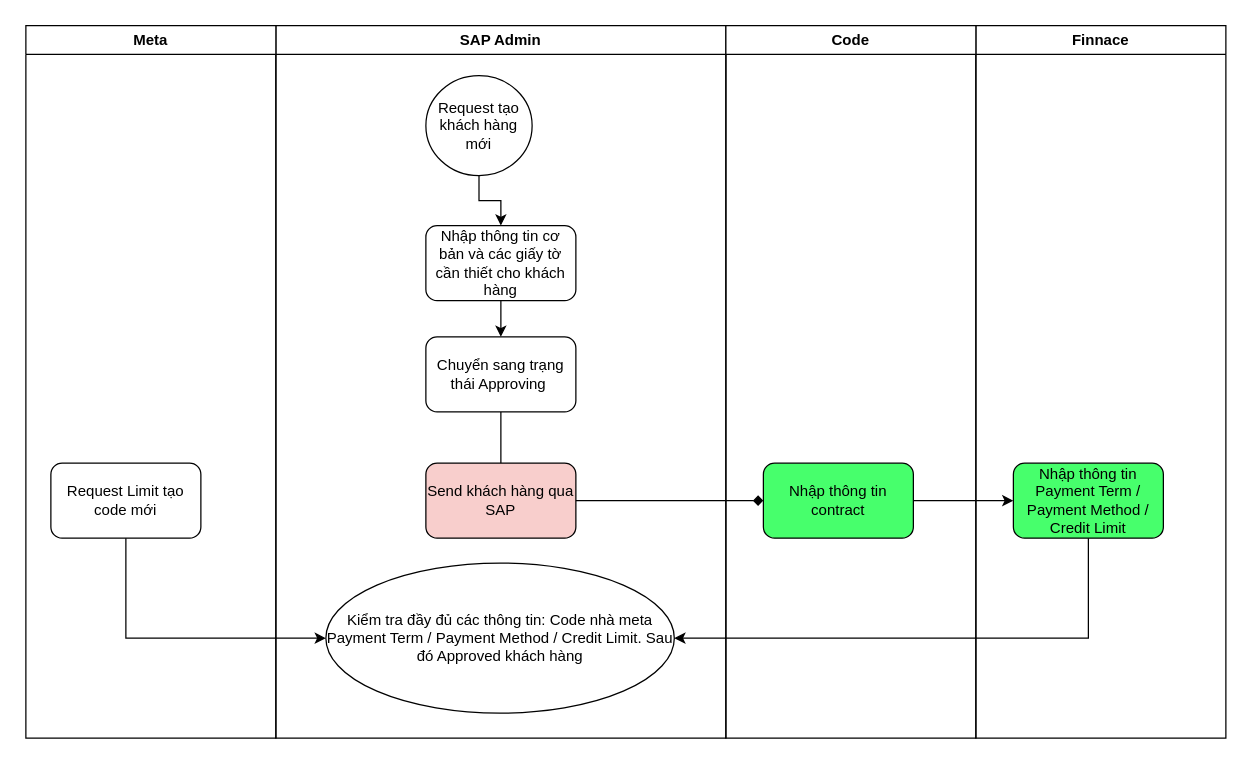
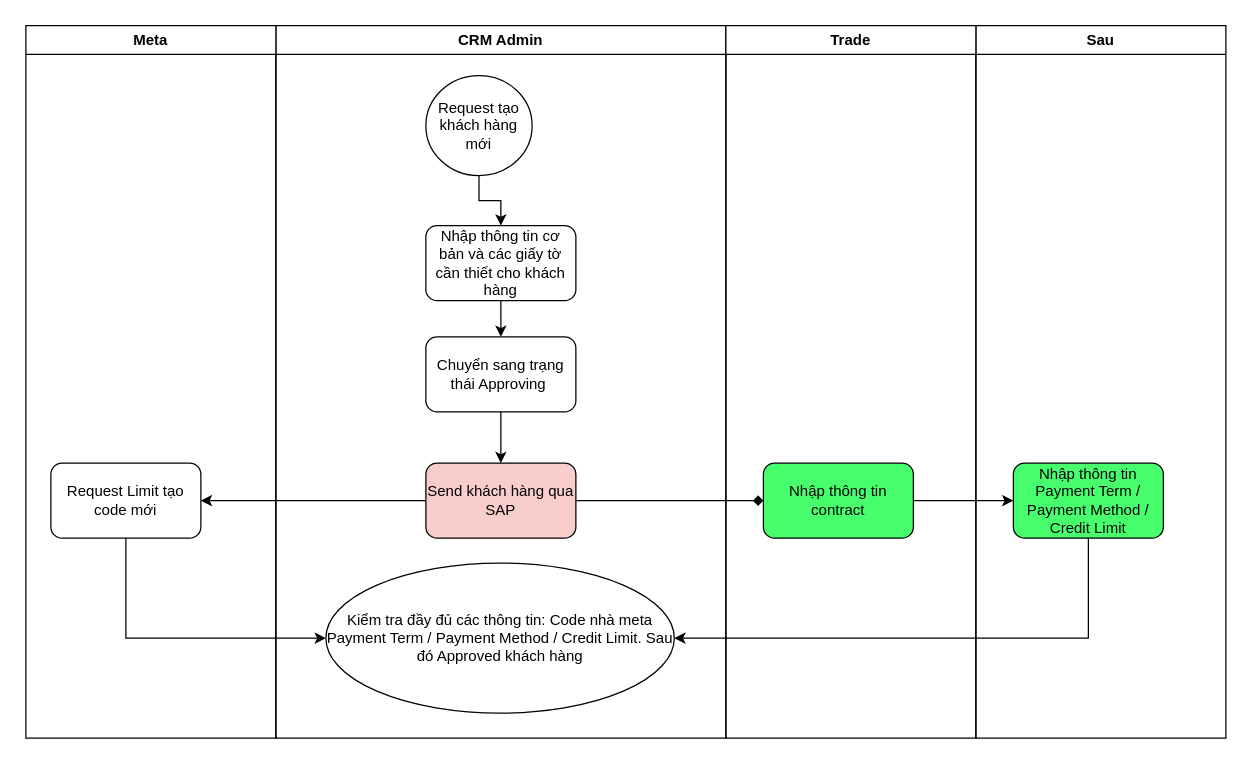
  <mxCell id="0" />
  <mxCell id="1" parent="0" />
- <mxCell id="2" value="SAP Admin" style="swimlane;whiteSpace=wrap;html=1;" vertex="1" parent="1"><mxGeometry x="220" y="20" width="360" height="570" as="geometry" /></mxCell>
+ <mxCell id="2" value="CRM Admin" style="swimlane;whiteSpace=wrap;html=1;" vertex="1" parent="1"><mxGeometry x="220" y="20" width="360" height="570" as="geometry" /></mxCell>
  <mxCell id="3" style="edgeStyle=orthogonalEdgeStyle;rounded=0;orthogonalLoop=1;jettySize=auto;html=1;exitX=0.5;exitY=1;exitDx=0;exitDy=0;" edge="1" parent="2" source="4" target="8"><mxGeometry relative="1" as="geometry" /></mxCell>
  <mxCell id="4" value="Request tạo khách hàng mới" style="ellipse;whiteSpace=wrap;html=1;" vertex="1" parent="2"><mxGeometry x="120" y="40" width="85" height="80" as="geometry" /></mxCell>
- <mxCell id="5" style="edgeStyle=orthogonalEdgeStyle;rounded=0;orthogonalLoop=1;jettySize=auto;html=1;exitX=0.5;exitY=1;exitDx=0;exitDy=0;entryX=0.5;entryY=0;entryDx=0;entryDy=0;endArrow=none;" edge="1" parent="2" source="6" target="9"><mxGeometry relative="1" as="geometry" /></mxCell>
+ <mxCell id="5" style="edgeStyle=orthogonalEdgeStyle;rounded=0;orthogonalLoop=1;jettySize=auto;html=1;exitX=0.5;exitY=1;exitDx=0;exitDy=0;entryX=0.5;entryY=0;entryDx=0;entryDy=0;" edge="1" parent="2" source="6" target="9"><mxGeometry relative="1" as="geometry" /></mxCell>
  <mxCell id="6" value="Chuyển sang trạng thái Approving&amp;nbsp;" style="whiteSpace=wrap;html=1;rounded=1;" vertex="1" parent="2"><mxGeometry x="120" y="249" width="120" height="60" as="geometry" /></mxCell>
  <mxCell id="7" style="edgeStyle=orthogonalEdgeStyle;rounded=0;orthogonalLoop=1;jettySize=auto;html=1;exitX=0.5;exitY=1;exitDx=0;exitDy=0;entryX=0.5;entryY=0;entryDx=0;entryDy=0;" edge="1" parent="2" source="8" target="6"><mxGeometry relative="1" as="geometry" /></mxCell>
  <mxCell id="8" value="Nhập thông tin cơ bản và các giấy tờ cần thiết cho khách hàng" style="whiteSpace=wrap;html=1;rounded=1;" vertex="1" parent="2"><mxGeometry x="120" y="160" width="120" height="60" as="geometry" /></mxCell>
  <mxCell id="9" value="Send khách hàng qua SAP" style="whiteSpace=wrap;html=1;rounded=1;fillColor=#f8cecc;" vertex="1" parent="2"><mxGeometry x="120" y="350" width="120" height="60" as="geometry" /></mxCell>
  <mxCell id="10" value="Kiểm tra đầy đủ các thông tin: Code nhà meta Payment Term / Payment Method / Credit Limit. Sau đó Approved khách hàng" style="ellipse;whiteSpace=wrap;html=1;rounded=1;" vertex="1" parent="2"><mxGeometry x="40" y="430" width="278.75" height="120" as="geometry" /></mxCell>
- <mxCell id="11" value="Finnace" style="swimlane;whiteSpace=wrap;html=1;startSize=23;" vertex="1" parent="1"><mxGeometry x="780" y="20" width="200" height="570" as="geometry" /></mxCell>
+ <mxCell id="11" value="Sau" style="swimlane;whiteSpace=wrap;html=1;startSize=23;" vertex="1" parent="1"><mxGeometry x="780" y="20" width="200" height="570" as="geometry" /></mxCell>
  <mxCell id="12" value="Nhập thông tin Payment Term / Payment Method / Credit Limit" style="whiteSpace=wrap;html=1;rounded=1;fillColor=#47FF6C;" vertex="1" parent="11"><mxGeometry x="30" y="350" width="120" height="60" as="geometry" /></mxCell>
  <mxCell id="13" value="Meta" style="swimlane;whiteSpace=wrap;html=1;" vertex="1" parent="1"><mxGeometry x="20" y="20" width="200" height="570" as="geometry" /></mxCell>
  <mxCell id="14" value="Request Limit tạo code mới" style="whiteSpace=wrap;html=1;rounded=1;" vertex="1" parent="13"><mxGeometry x="20" y="350" width="120" height="60" as="geometry" /></mxCell>
  <mxCell id="15" style="edgeStyle=orthogonalEdgeStyle;rounded=0;orthogonalLoop=1;jettySize=auto;html=1;exitX=0.5;exitY=1;exitDx=0;exitDy=0;entryX=0;entryY=0.5;entryDx=0;entryDy=0;" edge="1" parent="1" source="14" target="10"><mxGeometry relative="1" as="geometry" /></mxCell>
  <mxCell id="16" style="edgeStyle=orthogonalEdgeStyle;rounded=0;orthogonalLoop=1;jettySize=auto;html=1;exitX=0.5;exitY=1;exitDx=0;exitDy=0;entryX=1;entryY=0.5;entryDx=0;entryDy=0;" edge="1" parent="1" source="12" target="10"><mxGeometry relative="1" as="geometry" /></mxCell>
- <mxCell id="17" value="Code" style="swimlane;whiteSpace=wrap;html=1;" vertex="1" parent="1"><mxGeometry x="580" y="20" width="200" height="570" as="geometry" /></mxCell>
+ <mxCell id="17" value="Trade" style="swimlane;whiteSpace=wrap;html=1;" vertex="1" parent="1"><mxGeometry x="580" y="20" width="200" height="570" as="geometry" /></mxCell>
  <mxCell id="18" value="Nhập thông tin contract" style="whiteSpace=wrap;html=1;rounded=1;fillColor=#47ff6c;" vertex="1" parent="17"><mxGeometry x="30" y="350" width="120" height="60" as="geometry" /></mxCell>
  <mxCell id="19" style="edgeStyle=orthogonalEdgeStyle;rounded=0;orthogonalLoop=1;jettySize=auto;html=1;exitX=0.5;exitY=1;exitDx=0;exitDy=0;" edge="1" parent="17" source="18" target="18"><mxGeometry relative="1" as="geometry" /></mxCell>
  <mxCell id="20" style="edgeStyle=orthogonalEdgeStyle;rounded=0;orthogonalLoop=1;jettySize=auto;html=1;exitX=1;exitY=0.5;exitDx=0;exitDy=0;entryX=0;entryY=0.5;entryDx=0;entryDy=0;" edge="1" parent="1" source="18" target="12"><mxGeometry relative="1" as="geometry" /></mxCell>
  <mxCell id="21" style="edgeStyle=orthogonalEdgeStyle;rounded=0;orthogonalLoop=1;jettySize=auto;html=1;exitX=1;exitY=0.5;exitDx=0;exitDy=0;entryX=0;entryY=0.5;entryDx=0;entryDy=0;endArrow=diamond;" edge="1" parent="1" source="9" target="18"><mxGeometry relative="1" as="geometry" /></mxCell>
+ <mxCell id="22" style="edgeStyle=orthogonalEdgeStyle;rounded=0;orthogonalLoop=1;jettySize=auto;html=1;exitX=0;exitY=0.5;exitDx=0;exitDy=0;entryX=1;entryY=0.5;entryDx=0;entryDy=0;" edge="1" parent="1" source="9" target="14"><mxGeometry relative="1" as="geometry" /></mxCell>
